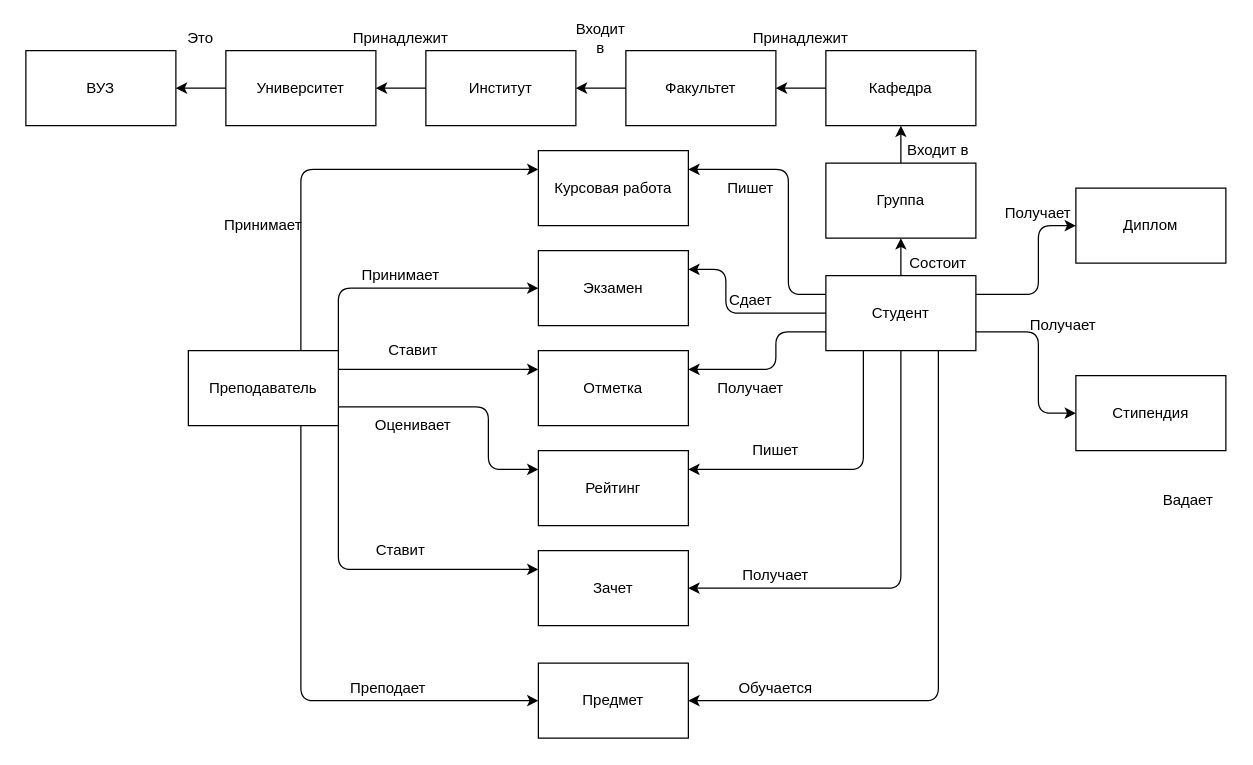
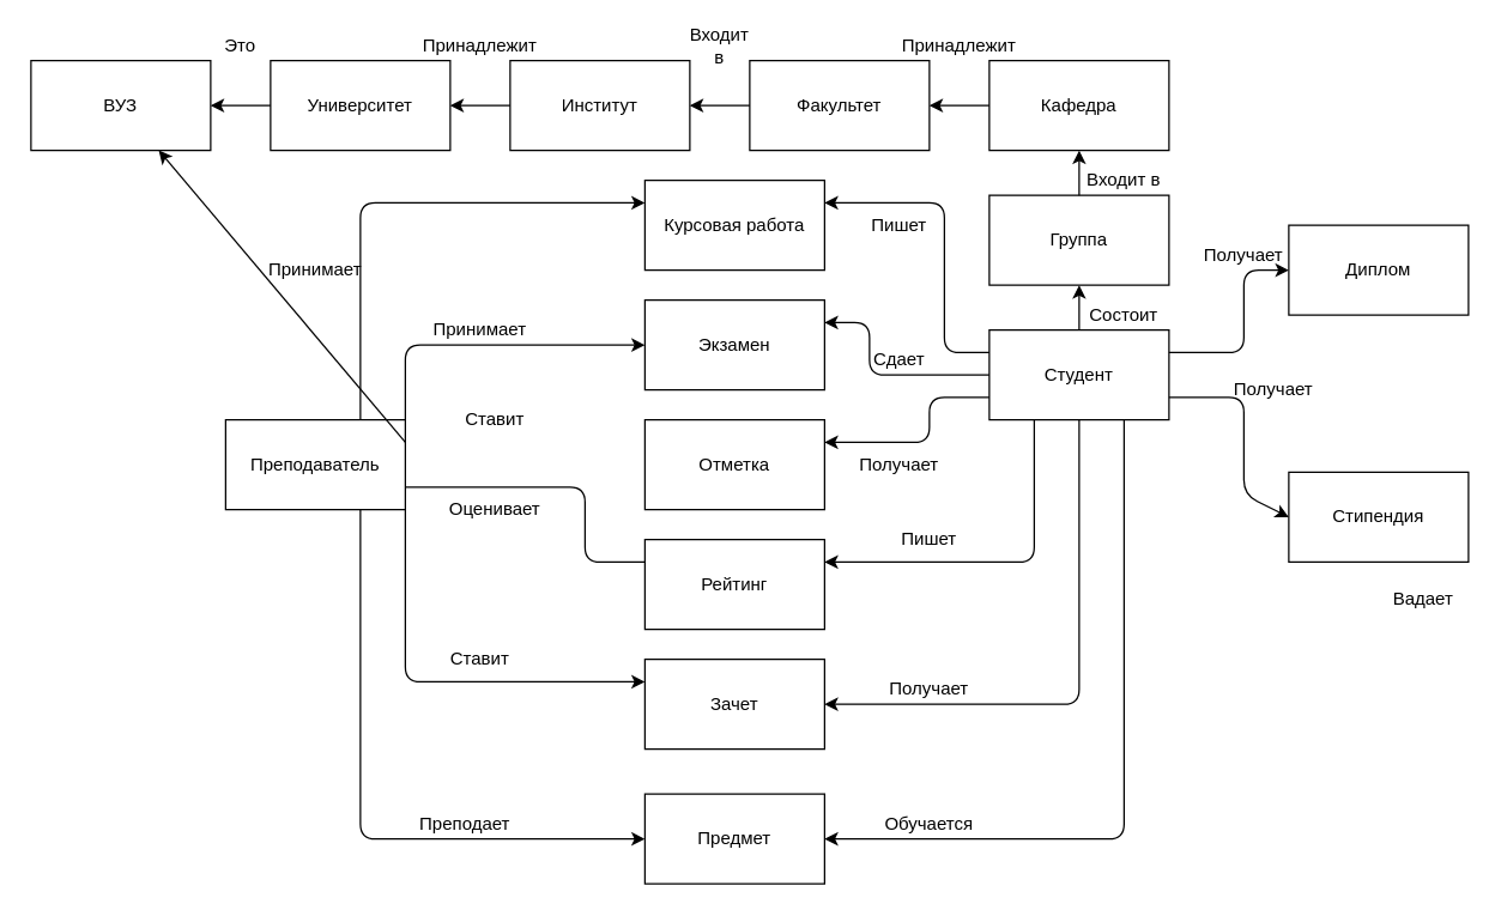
  <mxCell id="0" />
  <mxCell id="1" parent="0" />
  <mxCell id="2" value="ВУЗ" style="rounded=0;whiteSpace=wrap;html=1;" vertex="1" parent="1"><mxGeometry width="120" height="60" as="geometry" x="20" y="40" /></mxCell>
  <mxCell id="3" value="Университет" style="rounded=0;whiteSpace=wrap;html=1;" vertex="1" parent="1"><mxGeometry x="180" width="120" height="60" as="geometry" y="40" /></mxCell>
  <mxCell id="4" value="Институт" style="rounded=0;whiteSpace=wrap;html=1;" vertex="1" parent="1"><mxGeometry x="340" width="120" height="60" as="geometry" y="40" /></mxCell>
  <mxCell id="5" value="Факультет" style="rounded=0;whiteSpace=wrap;html=1;" vertex="1" parent="1"><mxGeometry x="500" width="120" height="60" as="geometry" y="40" /></mxCell>
  <mxCell id="6" value="Кафедра" style="rounded=0;whiteSpace=wrap;html=1;" vertex="1" parent="1"><mxGeometry x="660" width="120" height="60" as="geometry" y="40" /></mxCell>
  <mxCell id="7" value="Группа" style="rounded=0;whiteSpace=wrap;html=1;" vertex="1" parent="1"><mxGeometry x="660" y="130" width="120" height="60" as="geometry" /></mxCell>
  <mxCell id="8" value="Студент" style="rounded=0;whiteSpace=wrap;html=1;" vertex="1" parent="1"><mxGeometry x="660" y="220" width="120" height="60" as="geometry" /></mxCell>
  <mxCell id="9" value="" style="endArrow=classic;html=1;entryX=1;entryY=0.5;entryDx=0;entryDy=0;exitX=0;exitY=0.5;exitDx=0;exitDy=0;" edge="1" parent="1" source="3" target="2"><mxGeometry width="50" height="50" relative="1" as="geometry"><mxPoint x="220" y="150" as="sourcePoint" /><mxPoint x="270" y="100" as="targetPoint" /></mxGeometry></mxCell>
  <mxCell id="10" value="" style="endArrow=classic;html=1;entryX=1;entryY=0.5;entryDx=0;entryDy=0;exitX=0;exitY=0.5;exitDx=0;exitDy=0;" edge="1" parent="1" source="4" target="3"><mxGeometry width="50" height="50" relative="1" as="geometry"><mxPoint x="340" y="170" as="sourcePoint" /><mxPoint x="390" y="120" as="targetPoint" /></mxGeometry></mxCell>
  <mxCell id="11" value="" style="endArrow=classic;html=1;entryX=1;entryY=0.5;entryDx=0;entryDy=0;exitX=0;exitY=0.5;exitDx=0;exitDy=0;" edge="1" parent="1" source="5" target="4"><mxGeometry width="50" height="50" relative="1" as="geometry"><mxPoint x="510" y="130" as="sourcePoint" /><mxPoint x="560" y="80" as="targetPoint" /></mxGeometry></mxCell>
  <mxCell id="12" value="" style="endArrow=classic;html=1;entryX=1;entryY=0.5;entryDx=0;entryDy=0;exitX=0;exitY=0.5;exitDx=0;exitDy=0;" edge="1" parent="1" source="6" target="5"><mxGeometry width="50" height="50" relative="1" as="geometry"><mxPoint x="630" y="110" as="sourcePoint" /><mxPoint x="680" y="60" as="targetPoint" /></mxGeometry></mxCell>
  <mxCell id="13" value="" style="endArrow=classic;html=1;entryX=0.5;entryY=1;entryDx=0;entryDy=0;exitX=0.5;exitY=0;exitDx=0;exitDy=0;" edge="1" parent="1" source="7" target="6"><mxGeometry width="50" height="50" relative="1" as="geometry"><mxPoint x="710" y="170" as="sourcePoint" /><mxPoint x="760" y="120" as="targetPoint" /></mxGeometry></mxCell>
  <mxCell id="14" value="" style="endArrow=classic;html=1;entryX=0.5;entryY=1;entryDx=0;entryDy=0;exitX=0.5;exitY=0;exitDx=0;exitDy=0;" edge="1" parent="1" source="8" target="7"><mxGeometry width="50" height="50" relative="1" as="geometry"><mxPoint x="710" y="230" as="sourcePoint" /><mxPoint x="760" y="190" as="targetPoint" /></mxGeometry></mxCell>
  <mxCell id="15" value="Это" style="text;html=1;strokeColor=none;fillColor=none;align=center;verticalAlign=middle;whiteSpace=wrap;rounded=0;" vertex="1" parent="1"><mxGeometry x="140" y="20" width="40" height="20" as="geometry" /></mxCell>
  <mxCell id="16" value="Принадлежит" style="text;html=1;strokeColor=none;fillColor=none;align=center;verticalAlign=middle;whiteSpace=wrap;rounded=0;" vertex="1" parent="1"><mxGeometry x="300" y="20" width="40" height="20" as="geometry" /></mxCell>
  <mxCell id="17" value="Входит в" style="text;html=1;strokeColor=none;fillColor=none;align=center;verticalAlign=middle;whiteSpace=wrap;rounded=0;" vertex="1" parent="1"><mxGeometry x="460" y="20" width="40" height="20" as="geometry" /></mxCell>
  <mxCell id="18" value="Принадлежит" style="text;html=1;strokeColor=none;fillColor=none;align=center;verticalAlign=middle;whiteSpace=wrap;rounded=0;" vertex="1" parent="1"><mxGeometry x="620" y="20" width="40" height="20" as="geometry" /></mxCell>
  <mxCell id="19" value="Входит в" style="text;html=1;strokeColor=none;fillColor=none;align=center;verticalAlign=middle;whiteSpace=wrap;rounded=0;" vertex="1" parent="1"><mxGeometry x="720" y="110" width="60" height="20" as="geometry" /></mxCell>
  <mxCell id="20" value="Состоит" style="text;html=1;strokeColor=none;fillColor=none;align=center;verticalAlign=middle;whiteSpace=wrap;rounded=0;" vertex="1" parent="1"><mxGeometry x="730" y="200" width="40" height="20" as="geometry" /></mxCell>
  <mxCell id="21" value="Диплом" style="rounded=0;whiteSpace=wrap;html=1;" vertex="1" parent="1"><mxGeometry x="860" y="150" width="120" height="60" as="geometry" /></mxCell>
  <mxCell id="22" value="" style="endArrow=classic;html=1;exitX=1;exitY=0.25;exitDx=0;exitDy=0;entryX=0;entryY=0.5;entryDx=0;entryDy=0;" edge="1" parent="1" source="8" target="21"><mxGeometry width="50" height="50" relative="1" as="geometry"><mxPoint x="630" y="280" as="sourcePoint" /><mxPoint x="580" y="170" as="targetPoint" /><Array as="points"><mxPoint x="830" y="235" /><mxPoint x="830" y="180" /></Array></mxGeometry></mxCell>
  <mxCell id="23" value="Получает" style="text;html=1;strokeColor=none;fillColor=none;align=center;verticalAlign=middle;whiteSpace=wrap;rounded=0;" vertex="1" parent="1"><mxGeometry x="810" y="160" width="40" height="20" as="geometry" /></mxCell>
  <mxCell id="24" value="Курсовая работа" style="rounded=0;whiteSpace=wrap;html=1;" vertex="1" parent="1"><mxGeometry x="430" y="120" width="120" height="60" as="geometry" /></mxCell>
  <mxCell id="25" value="Экзамен" style="rounded=0;whiteSpace=wrap;html=1;" vertex="1" parent="1"><mxGeometry x="430" y="200" width="120" height="60" as="geometry" /></mxCell>
  <mxCell id="26" value="Отметка" style="rounded=0;whiteSpace=wrap;html=1;" vertex="1" parent="1"><mxGeometry x="430" y="280" width="120" height="60" as="geometry" /></mxCell>
  <mxCell id="27" value="Рейтинг" style="rounded=0;whiteSpace=wrap;html=1;" vertex="1" parent="1"><mxGeometry x="430" y="360" width="120" height="60" as="geometry" /></mxCell>
- <mxCell id="28" value="Стипендия" style="rounded=0;whiteSpace=wrap;html=1;" vertex="1" parent="1"><mxGeometry x="860" y="300" width="120" height="60" as="geometry" /></mxCell>
+ <mxCell id="28" value="Стипендия" style="rounded=0;whiteSpace=wrap;html=1;" vertex="1" parent="1"><mxGeometry x="860" y="315" width="120" height="60" as="geometry" /></mxCell>
  <mxCell id="29" value="" style="endArrow=classic;html=1;exitX=1;exitY=0.75;exitDx=0;exitDy=0;entryX=0;entryY=0.5;entryDx=0;entryDy=0;" edge="1" parent="1" source="8" target="28"><mxGeometry width="50" height="50" relative="1" as="geometry"><mxPoint x="840" y="370" as="sourcePoint" /><mxPoint x="890" y="320" as="targetPoint" /><Array as="points"><mxPoint x="830" y="265" /><mxPoint x="830" y="330" /></Array></mxGeometry></mxCell>
  <mxCell id="30" value="Получает" style="text;html=1;strokeColor=none;fillColor=none;align=center;verticalAlign=middle;whiteSpace=wrap;rounded=0;" vertex="1" parent="1"><mxGeometry x="830" y="250" width="40" height="20" as="geometry" /></mxCell>
  <mxCell id="31" value="Вадает" style="text;html=1;strokeColor=none;fillColor=none;align=center;verticalAlign=middle;whiteSpace=wrap;rounded=0;" vertex="1" parent="1"><mxGeometry x="930" y="390" width="40" height="20" as="geometry" /></mxCell>
  <mxCell id="32" value="Зачет" style="rounded=0;whiteSpace=wrap;html=1;" vertex="1" parent="1"><mxGeometry x="430" y="440" width="120" height="60" as="geometry" /></mxCell>
  <mxCell id="33" value="Предмет" style="rounded=0;whiteSpace=wrap;html=1;" vertex="1" parent="1"><mxGeometry x="430" y="530" width="120" height="60" as="geometry" /></mxCell>
  <mxCell id="34" value="Преподаватель" style="rounded=0;whiteSpace=wrap;html=1;" vertex="1" parent="1"><mxGeometry x="150" y="280" width="120" height="60" as="geometry" /></mxCell>
  <mxCell id="35" value="" style="endArrow=classic;html=1;exitX=0.75;exitY=0;exitDx=0;exitDy=0;entryX=0;entryY=0.25;entryDx=0;entryDy=0;" edge="1" parent="1" source="34" target="24"><mxGeometry width="50" height="50" relative="1" as="geometry"><mxPoint x="340" y="290" as="sourcePoint" /><mxPoint x="390" y="240" as="targetPoint" /><Array as="points"><mxPoint x="240" y="135" /></Array></mxGeometry></mxCell>
  <mxCell id="36" value="" style="endArrow=classic;html=1;exitX=1;exitY=0;exitDx=0;exitDy=0;entryX=0;entryY=0.5;entryDx=0;entryDy=0;" edge="1" parent="1" source="34" target="25"><mxGeometry width="50" height="50" relative="1" as="geometry"><mxPoint x="310" y="320" as="sourcePoint" /><mxPoint x="360" y="270" as="targetPoint" /><Array as="points"><mxPoint x="270" y="230" /></Array></mxGeometry></mxCell>
- <mxCell id="37" value="" style="endArrow=classic;html=1;exitX=1;exitY=0.25;exitDx=0;exitDy=0;entryX=0;entryY=0.25;entryDx=0;entryDy=0;" edge="1" parent="1" source="34" target="26"><mxGeometry width="50" height="50" relative="1" as="geometry"><mxPoint x="340" y="320" as="sourcePoint" /><mxPoint x="390" y="270" as="targetPoint" /></mxGeometry></mxCell>
- <mxCell id="38" value="" style="endArrow=classic;html=1;exitX=1;exitY=0.75;exitDx=0;exitDy=0;entryX=0;entryY=0.25;entryDx=0;entryDy=0;" edge="1" parent="1" source="34" target="27"><mxGeometry width="50" height="50" relative="1" as="geometry"><mxPoint x="360" y="360" as="sourcePoint" /><mxPoint x="410" y="310" as="targetPoint" /><Array as="points"><mxPoint x="390" y="325" /><mxPoint x="390" y="375" /></Array></mxGeometry></mxCell>
+ <mxCell id="37" value="" style="endArrow=classic;html=1;exitX=1;exitY=0.25;exitDx=0;exitDy=0;" edge="1" parent="1" source="34" target="2"><mxGeometry width="50" height="50" relative="1" as="geometry"><mxPoint x="340" y="320" as="sourcePoint" /><mxPoint x="390" y="270" as="targetPoint" /></mxGeometry></mxCell>
+ <mxCell id="38" value="" style="endArrow=none;html=1;exitX=1;exitY=0.75;exitDx=0;exitDy=0;entryX=0;entryY=0.25;entryDx=0;entryDy=0;" edge="1" parent="1" source="34" target="27"><mxGeometry width="50" height="50" relative="1" as="geometry"><mxPoint x="360" y="360" as="sourcePoint" /><mxPoint x="410" y="310" as="targetPoint" /><Array as="points"><mxPoint x="390" y="325" /><mxPoint x="390" y="375" /></Array></mxGeometry></mxCell>
  <mxCell id="39" value="" style="endArrow=classic;html=1;entryX=0;entryY=0.25;entryDx=0;entryDy=0;exitX=1;exitY=1;exitDx=0;exitDy=0;" edge="1" parent="1" source="34" target="32"><mxGeometry width="50" height="50" relative="1" as="geometry"><mxPoint x="360" y="470" as="sourcePoint" /><mxPoint x="410" y="420" as="targetPoint" /><Array as="points"><mxPoint x="270" y="455" /></Array></mxGeometry></mxCell>
  <mxCell id="40" value="" style="endArrow=classic;html=1;entryX=0;entryY=0.5;entryDx=0;entryDy=0;exitX=0.75;exitY=1;exitDx=0;exitDy=0;" edge="1" parent="1" source="34" target="33"><mxGeometry width="50" height="50" relative="1" as="geometry"><mxPoint x="340" y="580" as="sourcePoint" /><mxPoint x="390" y="530" as="targetPoint" /><Array as="points"><mxPoint x="240" y="560" /></Array></mxGeometry></mxCell>
  <mxCell id="41" value="Принимает" style="text;html=1;strokeColor=none;fillColor=none;align=center;verticalAlign=middle;whiteSpace=wrap;rounded=0;" vertex="1" parent="1"><mxGeometry x="190" y="170" width="40" height="20" as="geometry" /></mxCell>
  <mxCell id="42" value="Принимает" style="text;html=1;strokeColor=none;fillColor=none;align=center;verticalAlign=middle;whiteSpace=wrap;rounded=0;" vertex="1" parent="1"><mxGeometry x="300" y="210" width="40" height="20" as="geometry" /></mxCell>
  <mxCell id="43" value="Ставит" style="text;html=1;strokeColor=none;fillColor=none;align=center;verticalAlign=middle;whiteSpace=wrap;rounded=0;" vertex="1" parent="1"><mxGeometry x="310" y="270" width="40" height="20" as="geometry" /></mxCell>
  <mxCell id="44" value="Оценивает" style="text;html=1;strokeColor=none;fillColor=none;align=center;verticalAlign=middle;whiteSpace=wrap;rounded=0;" vertex="1" parent="1"><mxGeometry x="310" y="330" width="40" height="20" as="geometry" /></mxCell>
  <mxCell id="45" value="Ставит" style="text;html=1;strokeColor=none;fillColor=none;align=center;verticalAlign=middle;whiteSpace=wrap;rounded=0;" vertex="1" parent="1"><mxGeometry x="300" y="430" width="40" height="20" as="geometry" /></mxCell>
  <mxCell id="46" value="Преподает" style="text;html=1;strokeColor=none;fillColor=none;align=center;verticalAlign=middle;whiteSpace=wrap;rounded=0;" vertex="1" parent="1"><mxGeometry x="290" y="540" width="40" height="20" as="geometry" /></mxCell>
  <mxCell id="47" value="" style="endArrow=classic;html=1;entryX=1;entryY=0.25;entryDx=0;entryDy=0;exitX=0;exitY=0.25;exitDx=0;exitDy=0;" edge="1" parent="1" source="8" target="24"><mxGeometry width="50" height="50" relative="1" as="geometry"><mxPoint x="660" y="300" as="sourcePoint" /><mxPoint x="710" y="250" as="targetPoint" /><Array as="points"><mxPoint x="630" y="235" /><mxPoint x="630" y="135" /></Array></mxGeometry></mxCell>
  <mxCell id="48" value="" style="endArrow=classic;html=1;entryX=1;entryY=0.25;entryDx=0;entryDy=0;exitX=0;exitY=0.5;exitDx=0;exitDy=0;" edge="1" parent="1" source="8" target="25"><mxGeometry width="50" height="50" relative="1" as="geometry"><mxPoint x="620" y="310" as="sourcePoint" /><mxPoint x="670" y="260" as="targetPoint" /><Array as="points"><mxPoint x="580" y="250" /><mxPoint x="580" y="215" /></Array></mxGeometry></mxCell>
  <mxCell id="49" value="" style="endArrow=classic;html=1;exitX=0;exitY=0.75;exitDx=0;exitDy=0;entryX=1;entryY=0.25;entryDx=0;entryDy=0;" edge="1" parent="1" source="8" target="26"><mxGeometry width="50" height="50" relative="1" as="geometry"><mxPoint x="580" y="360" as="sourcePoint" /><mxPoint x="630" y="310" as="targetPoint" /><Array as="points"><mxPoint x="620" y="265" /><mxPoint x="620" y="295" /></Array></mxGeometry></mxCell>
  <mxCell id="50" value="" style="endArrow=classic;html=1;entryX=1;entryY=0.25;entryDx=0;entryDy=0;exitX=0.25;exitY=1;exitDx=0;exitDy=0;" edge="1" parent="1" source="8" target="27"><mxGeometry width="50" height="50" relative="1" as="geometry"><mxPoint x="610" y="370" as="sourcePoint" /><mxPoint x="660" y="320" as="targetPoint" /><Array as="points"><mxPoint x="690" y="375" /></Array></mxGeometry></mxCell>
  <mxCell id="51" value="" style="endArrow=classic;html=1;entryX=1;entryY=0.5;entryDx=0;entryDy=0;exitX=0.5;exitY=1;exitDx=0;exitDy=0;" edge="1" parent="1" source="8" target="32"><mxGeometry width="50" height="50" relative="1" as="geometry"><mxPoint x="570" y="520" as="sourcePoint" /><mxPoint x="620" y="470" as="targetPoint" /><Array as="points"><mxPoint x="720" y="470" /></Array></mxGeometry></mxCell>
  <mxCell id="52" value="" style="endArrow=classic;html=1;entryX=1;entryY=0.5;entryDx=0;entryDy=0;exitX=0.75;exitY=1;exitDx=0;exitDy=0;" edge="1" parent="1" source="8" target="33"><mxGeometry width="50" height="50" relative="1" as="geometry"><mxPoint x="600" y="550" as="sourcePoint" /><mxPoint x="650" y="500" as="targetPoint" /><Array as="points"><mxPoint x="750" y="560" /></Array></mxGeometry></mxCell>
  <mxCell id="53" value="Пишет" style="text;html=1;strokeColor=none;fillColor=none;align=center;verticalAlign=middle;whiteSpace=wrap;rounded=0;" vertex="1" parent="1"><mxGeometry x="580" y="140" width="40" height="20" as="geometry" /></mxCell>
  <mxCell id="54" value="Сдает" style="text;html=1;strokeColor=none;fillColor=none;align=center;verticalAlign=middle;whiteSpace=wrap;rounded=0;" vertex="1" parent="1"><mxGeometry x="580" y="230" width="40" height="20" as="geometry" /></mxCell>
  <mxCell id="55" value="Получает" style="text;html=1;strokeColor=none;fillColor=none;align=center;verticalAlign=middle;whiteSpace=wrap;rounded=0;" vertex="1" parent="1"><mxGeometry x="580" y="300" width="40" height="20" as="geometry" /></mxCell>
  <mxCell id="56" value="Пишет" style="text;html=1;strokeColor=none;fillColor=none;align=center;verticalAlign=middle;whiteSpace=wrap;rounded=0;" vertex="1" parent="1"><mxGeometry x="600" y="350" width="40" height="20" as="geometry" /></mxCell>
  <mxCell id="57" value="Получает" style="text;html=1;strokeColor=none;fillColor=none;align=center;verticalAlign=middle;whiteSpace=wrap;rounded=0;" vertex="1" parent="1"><mxGeometry x="600" y="450" width="40" height="20" as="geometry" /></mxCell>
  <mxCell id="58" value="Обучается" style="text;html=1;strokeColor=none;fillColor=none;align=center;verticalAlign=middle;whiteSpace=wrap;rounded=0;" vertex="1" parent="1"><mxGeometry x="600" y="540" width="40" height="20" as="geometry" /></mxCell>
